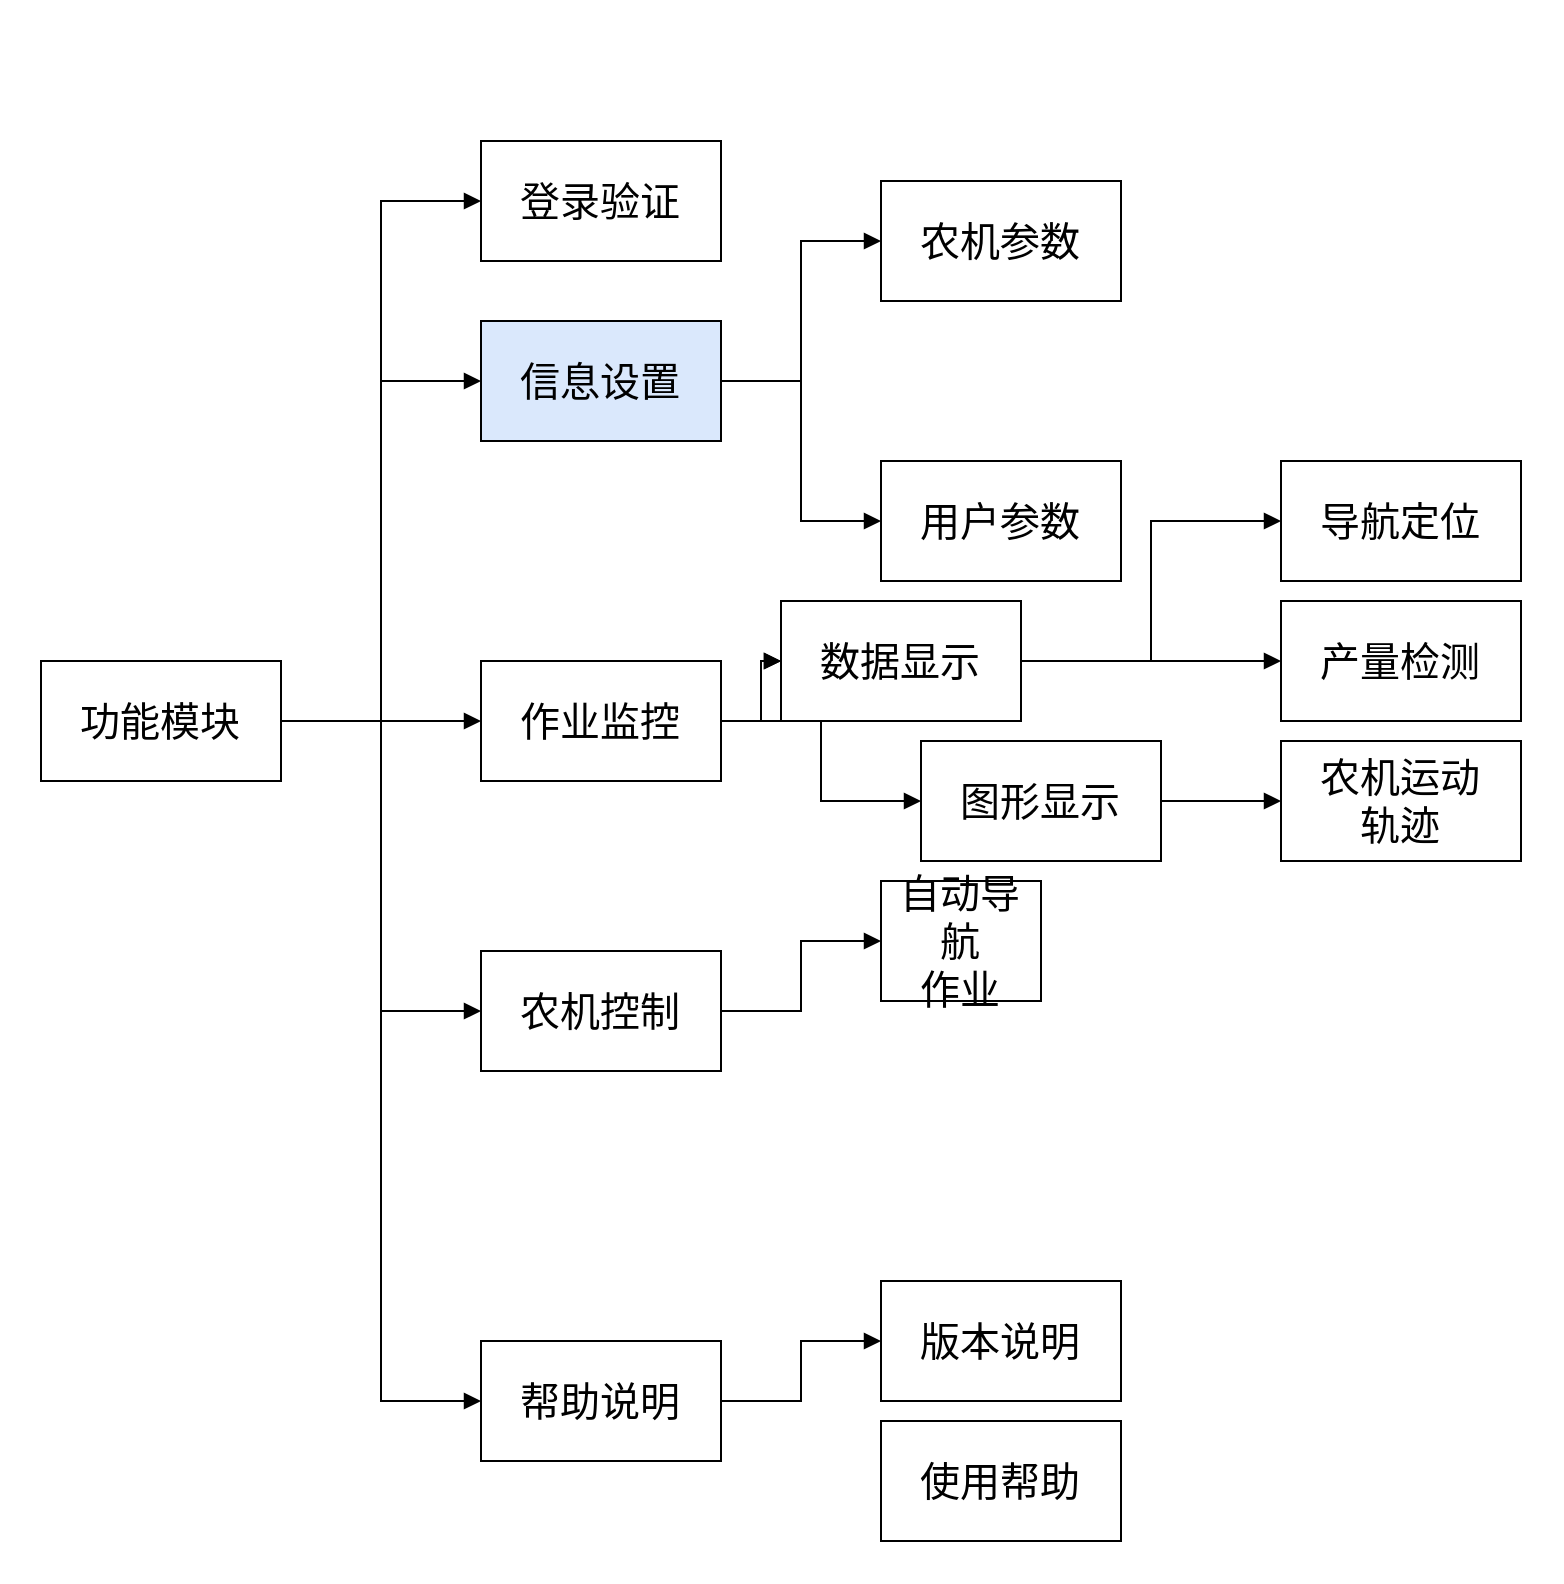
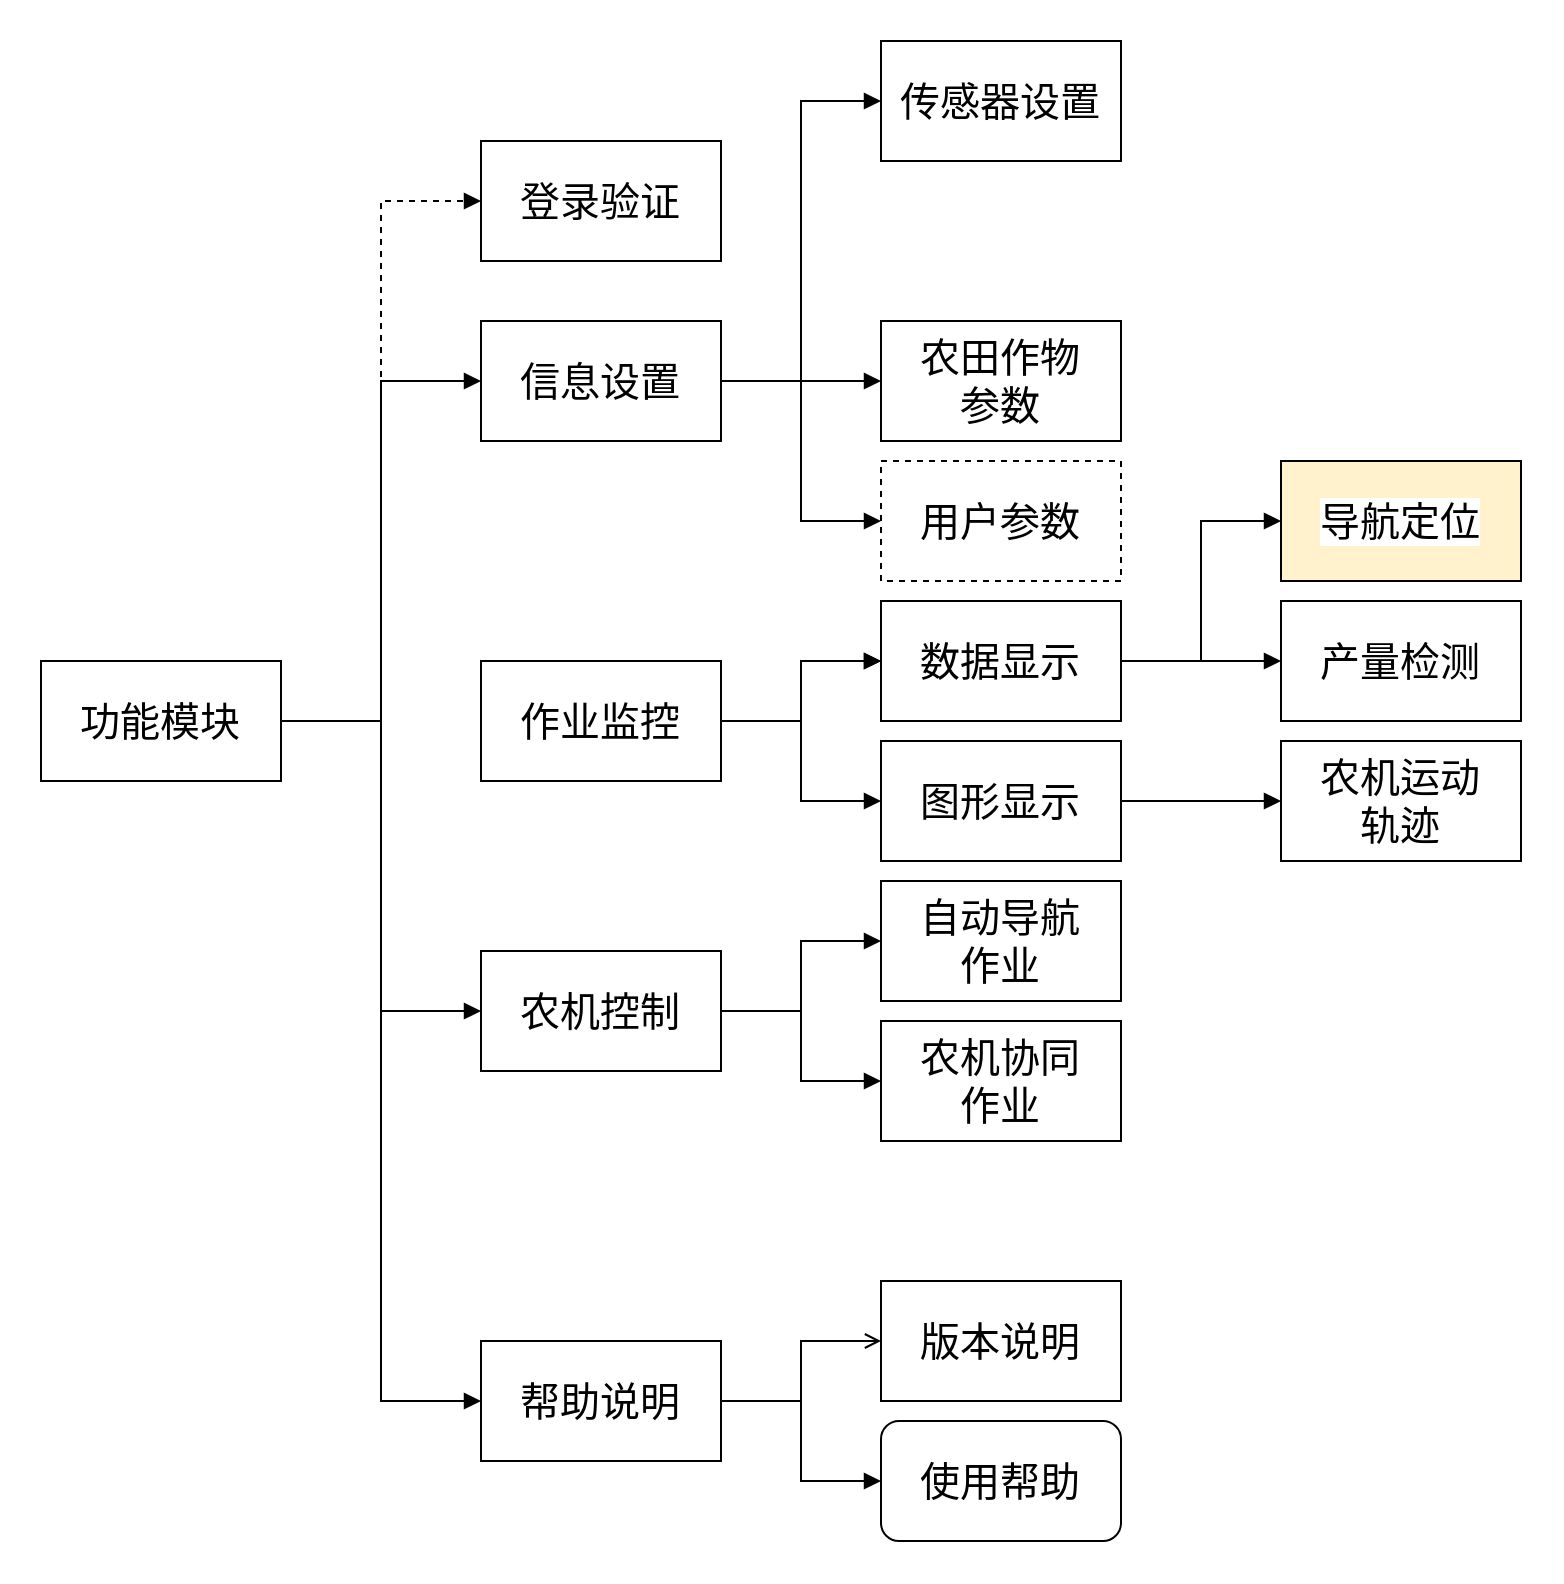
  <mxCell id="0" />
  <mxCell id="1" parent="0" />
- <mxCell id="2" value="" style="edgeStyle=orthogonalEdgeStyle;rounded=0;orthogonalLoop=1;jettySize=auto;html=1;endArrow=block;endFill=1;" edge="1" parent="1" source="7" target="8"><mxGeometry relative="1" as="geometry"><Array as="points"><mxPoint x="190" y="360" /><mxPoint x="190" y="100" /></Array></mxGeometry></mxCell>
- <mxCell id="3" style="edgeStyle=orthogonalEdgeStyle;rounded=0;orthogonalLoop=1;jettySize=auto;html=1;entryX=0;entryY=0.5;entryDx=0;entryDy=0;strokeColor=default;align=center;verticalAlign=middle;fontFamily=Helvetica;fontSize=11;fontColor=default;labelBackgroundColor=default;endArrow=block;endFill=1;" edge="1" parent="1" source="7" target="16"><mxGeometry relative="1" as="geometry" /></mxCell>
+ <mxCell id="2" value="" style="edgeStyle=orthogonalEdgeStyle;rounded=0;orthogonalLoop=1;jettySize=auto;html=1;endArrow=block;endFill=1;dashed=1;" edge="1" parent="1" source="7" target="8"><mxGeometry relative="1" as="geometry"><Array as="points"><mxPoint x="190" y="360" /><mxPoint x="190" y="100" /></Array></mxGeometry></mxCell>
  <mxCell id="4" style="edgeStyle=orthogonalEdgeStyle;rounded=0;orthogonalLoop=1;jettySize=auto;html=1;entryX=0;entryY=0.5;entryDx=0;entryDy=0;strokeColor=default;align=center;verticalAlign=middle;fontFamily=Helvetica;fontSize=11;fontColor=default;labelBackgroundColor=default;endArrow=block;endFill=1;" edge="1" parent="1" source="7" target="11"><mxGeometry relative="1" as="geometry" /></mxCell>
  <mxCell id="5" style="edgeStyle=orthogonalEdgeStyle;rounded=0;orthogonalLoop=1;jettySize=auto;html=1;entryX=0;entryY=0.5;entryDx=0;entryDy=0;strokeColor=default;align=center;verticalAlign=middle;fontFamily=Helvetica;fontSize=11;fontColor=default;labelBackgroundColor=default;endArrow=block;endFill=1;" edge="1" parent="1" source="7" target="26"><mxGeometry relative="1" as="geometry" /></mxCell>
  <mxCell id="6" style="edgeStyle=orthogonalEdgeStyle;rounded=0;orthogonalLoop=1;jettySize=auto;html=1;entryX=0;entryY=0.5;entryDx=0;entryDy=0;strokeColor=default;align=center;verticalAlign=middle;fontFamily=Helvetica;fontSize=11;fontColor=default;labelBackgroundColor=default;endArrow=block;endFill=1;" edge="1" parent="1" source="7" target="36"><mxGeometry relative="1" as="geometry" /></mxCell>
  <mxCell id="7" value="功能模块" style="whiteSpace=wrap;html=1;fontFamily=黑体;fontSize=20;" vertex="1" parent="1"><mxGeometry x="20" y="330" width="120" height="60" as="geometry" /></mxCell>
  <mxCell id="8" value="登录验证" style="whiteSpace=wrap;html=1;fontFamily=黑体;fontSize=20;" vertex="1" parent="1"><mxGeometry x="240" y="70" width="120" height="60" as="geometry" /></mxCell>
  <mxCell id="9" style="edgeStyle=orthogonalEdgeStyle;rounded=0;orthogonalLoop=1;jettySize=auto;html=1;entryX=0;entryY=0.5;entryDx=0;entryDy=0;strokeColor=default;align=center;verticalAlign=middle;fontFamily=Helvetica;fontSize=11;fontColor=default;labelBackgroundColor=default;endArrow=block;endFill=1;" edge="1" parent="1" source="11" target="12"><mxGeometry relative="1" as="geometry" /></mxCell>
+ <mxCell id="10" style="edgeStyle=orthogonalEdgeStyle;rounded=0;orthogonalLoop=1;jettySize=auto;html=1;entryX=0;entryY=0.5;entryDx=0;entryDy=0;strokeColor=default;align=center;verticalAlign=middle;fontFamily=Helvetica;fontSize=11;fontColor=default;labelBackgroundColor=default;endArrow=block;endFill=1;" edge="1" parent="1" source="11" target="33"><mxGeometry relative="1" as="geometry" /></mxCell>
  <mxCell id="11" value="农机控制" style="whiteSpace=wrap;html=1;fontFamily=黑体;fontSize=20;" vertex="1" parent="1"><mxGeometry x="240" y="475" width="120" height="60" as="geometry" /></mxCell>
- <mxCell id="12" value="自动导航&lt;div&gt;作业&lt;/div&gt;" style="whiteSpace=wrap;html=1;fontFamily=黑体;fontSize=20;" vertex="1" parent="1"><mxGeometry x="440" y="440" width="80" height="60" as="geometry" /></mxCell>
+ <mxCell id="12" value="自动导航&lt;div&gt;作业&lt;/div&gt;" style="whiteSpace=wrap;html=1;fontFamily=黑体;fontSize=20;" vertex="1" parent="1"><mxGeometry x="440" y="440" width="120" height="60" as="geometry" /></mxCell>
  <mxCell id="13" value="" style="edgeStyle=orthogonalEdgeStyle;rounded=0;orthogonalLoop=1;jettySize=auto;html=1;strokeColor=default;align=center;verticalAlign=middle;fontFamily=Helvetica;fontSize=11;fontColor=default;labelBackgroundColor=default;endArrow=block;endFill=1;" edge="1" parent="1" source="16" target="19"><mxGeometry relative="1" as="geometry" /></mxCell>
  <mxCell id="14" value="" style="edgeStyle=orthogonalEdgeStyle;rounded=0;orthogonalLoop=1;jettySize=auto;html=1;strokeColor=default;align=center;verticalAlign=middle;fontFamily=Helvetica;fontSize=11;fontColor=default;labelBackgroundColor=default;endArrow=block;endFill=1;" edge="1" parent="1" source="16" target="19"><mxGeometry relative="1" as="geometry" /></mxCell>
  <mxCell id="15" style="edgeStyle=orthogonalEdgeStyle;rounded=0;orthogonalLoop=1;jettySize=auto;html=1;entryX=0;entryY=0.5;entryDx=0;entryDy=0;strokeColor=default;align=center;verticalAlign=middle;fontFamily=Helvetica;fontSize=11;fontColor=default;labelBackgroundColor=default;endArrow=block;endFill=1;" edge="1" parent="1" source="16" target="21"><mxGeometry relative="1" as="geometry" /></mxCell>
  <mxCell id="16" value="作业监控" style="whiteSpace=wrap;html=1;fontFamily=黑体;fontSize=20;" vertex="1" parent="1"><mxGeometry x="240" y="330" width="120" height="60" as="geometry" /></mxCell>
  <mxCell id="17" value="" style="edgeStyle=orthogonalEdgeStyle;rounded=0;orthogonalLoop=1;jettySize=auto;html=1;strokeColor=default;align=center;verticalAlign=middle;fontFamily=Helvetica;fontSize=11;fontColor=default;labelBackgroundColor=default;endArrow=block;endFill=1;" edge="1" parent="1" source="19" target="28"><mxGeometry relative="1" as="geometry" /></mxCell>
  <mxCell id="18" style="edgeStyle=orthogonalEdgeStyle;rounded=0;orthogonalLoop=1;jettySize=auto;html=1;entryX=0;entryY=0.5;entryDx=0;entryDy=0;strokeColor=default;align=center;verticalAlign=middle;fontFamily=Helvetica;fontSize=11;fontColor=default;labelBackgroundColor=default;endArrow=block;endFill=1;" edge="1" parent="1" source="19" target="30"><mxGeometry relative="1" as="geometry" /></mxCell>
- <mxCell id="19" value="数据显示" style="whiteSpace=wrap;html=1;fontFamily=黑体;fontSize=20;" vertex="1" parent="1"><mxGeometry x="390" y="300" width="120" height="60" as="geometry" /></mxCell>
+ <mxCell id="19" value="数据显示" style="whiteSpace=wrap;html=1;fontFamily=黑体;fontSize=20;" vertex="1" parent="1"><mxGeometry x="440" y="300" width="120" height="60" as="geometry" /></mxCell>
  <mxCell id="20" value="" style="edgeStyle=orthogonalEdgeStyle;rounded=0;orthogonalLoop=1;jettySize=auto;html=1;strokeColor=default;align=center;verticalAlign=middle;fontFamily=Helvetica;fontSize=11;fontColor=default;labelBackgroundColor=default;endArrow=block;endFill=1;" edge="1" parent="1" source="21" target="29"><mxGeometry relative="1" as="geometry" /></mxCell>
- <mxCell id="21" value="图形显示" style="whiteSpace=wrap;html=1;fontFamily=黑体;fontSize=20;" vertex="1" parent="1"><mxGeometry x="460" y="370" width="120" height="60" as="geometry" /></mxCell>
- <mxCell id="22" style="edgeStyle=orthogonalEdgeStyle;rounded=0;orthogonalLoop=1;jettySize=auto;html=1;entryX=0;entryY=0.5;entryDx=0;entryDy=0;strokeColor=default;align=center;verticalAlign=middle;fontFamily=Helvetica;fontSize=11;fontColor=default;labelBackgroundColor=default;endArrow=block;endFill=1;" edge="1" parent="1" source="26" target="27"><mxGeometry relative="1" as="geometry" /></mxCell>
+ <mxCell id="21" value="图形显示" style="whiteSpace=wrap;html=1;fontFamily=黑体;fontSize=20;" vertex="1" parent="1"><mxGeometry x="440" y="370" width="120" height="60" as="geometry" /></mxCell>
+ <mxCell id="23" style="edgeStyle=orthogonalEdgeStyle;rounded=0;orthogonalLoop=1;jettySize=auto;html=1;entryX=0;entryY=0.5;entryDx=0;entryDy=0;strokeColor=default;align=center;verticalAlign=middle;fontFamily=Helvetica;fontSize=11;fontColor=default;labelBackgroundColor=default;endArrow=block;endFill=1;" edge="1" parent="1" source="26" target="31"><mxGeometry relative="1" as="geometry" /></mxCell>
  <mxCell id="24" style="edgeStyle=orthogonalEdgeStyle;rounded=0;orthogonalLoop=1;jettySize=auto;html=1;entryX=0;entryY=0.5;entryDx=0;entryDy=0;strokeColor=default;align=center;verticalAlign=middle;fontFamily=Helvetica;fontSize=11;fontColor=default;labelBackgroundColor=default;endArrow=block;endFill=1;" edge="1" parent="1" source="26" target="32"><mxGeometry relative="1" as="geometry" /></mxCell>
- <mxCell id="26" value="信息设置" style="whiteSpace=wrap;html=1;fontFamily=黑体;fontSize=20;fillColor=#dae8fc;" vertex="1" parent="1"><mxGeometry x="240" y="160" width="120" height="60" as="geometry" /></mxCell>
- <mxCell id="27" value="农机参数" style="whiteSpace=wrap;html=1;fontFamily=黑体;fontSize=20;" vertex="1" parent="1"><mxGeometry x="440" y="90" width="120" height="60" as="geometry" /></mxCell>
+ <mxCell id="25" style="edgeStyle=orthogonalEdgeStyle;rounded=0;orthogonalLoop=1;jettySize=auto;html=1;entryX=0;entryY=0.5;entryDx=0;entryDy=0;strokeColor=default;align=center;verticalAlign=middle;fontFamily=Helvetica;fontSize=11;fontColor=default;labelBackgroundColor=default;endArrow=block;endFill=1;" edge="1" parent="1" source="26" target="37"><mxGeometry relative="1" as="geometry" /></mxCell>
+ <mxCell id="26" value="信息设置" style="whiteSpace=wrap;html=1;fontFamily=黑体;fontSize=20;" vertex="1" parent="1"><mxGeometry x="240" y="160" width="120" height="60" as="geometry" /></mxCell>
  <mxCell id="28" value="产量检测" style="whiteSpace=wrap;html=1;fontFamily=黑体;fontSize=20;" vertex="1" parent="1"><mxGeometry x="640" y="300" width="120" height="60" as="geometry" /></mxCell>
  <mxCell id="29" value="农机运动&lt;br&gt;轨迹" style="whiteSpace=wrap;html=1;fontFamily=黑体;fontSize=20;" vertex="1" parent="1"><mxGeometry x="640" y="370" width="120" height="60" as="geometry" /></mxCell>
- <mxCell id="30" value="导航定位" style="whiteSpace=wrap;html=1;fontFamily=黑体;fontSize=20;fontColor=default;labelBackgroundColor=default;" vertex="1" parent="1"><mxGeometry x="640" y="230" width="120" height="60" as="geometry" /></mxCell>
- <mxCell id="32" value="用户参数" style="whiteSpace=wrap;html=1;fontFamily=黑体;fontSize=20;" vertex="1" parent="1"><mxGeometry x="440" y="230" width="120" height="60" as="geometry" /></mxCell>
- <mxCell id="34" style="edgeStyle=orthogonalEdgeStyle;rounded=0;orthogonalLoop=1;jettySize=auto;html=1;entryX=0;entryY=0.5;entryDx=0;entryDy=0;strokeColor=default;align=center;verticalAlign=middle;fontFamily=Helvetica;fontSize=11;fontColor=default;labelBackgroundColor=default;endArrow=block;endFill=1;" edge="1" parent="1" source="36" target="38"><mxGeometry relative="1" as="geometry" /></mxCell>
+ <mxCell id="30" value="导航定位" style="whiteSpace=wrap;html=1;fontFamily=黑体;fontSize=20;fontColor=default;labelBackgroundColor=default;fillColor=#fff2cc;" vertex="1" parent="1"><mxGeometry x="640" y="230" width="120" height="60" as="geometry" /></mxCell>
+ <mxCell id="31" value="农田作物&lt;div&gt;参数&lt;/div&gt;" style="whiteSpace=wrap;html=1;fontFamily=黑体;fontSize=20;" vertex="1" parent="1"><mxGeometry x="440" y="160" width="120" height="60" as="geometry" /></mxCell>
+ <mxCell id="32" value="用户参数" style="whiteSpace=wrap;html=1;fontFamily=黑体;fontSize=20;dashed=1;" vertex="1" parent="1"><mxGeometry x="440" y="230" width="120" height="60" as="geometry" /></mxCell>
+ <mxCell id="33" value="农机协同&lt;div&gt;作业&lt;/div&gt;" style="whiteSpace=wrap;html=1;fontFamily=黑体;fontSize=20;" vertex="1" parent="1"><mxGeometry x="440" y="510" width="120" height="60" as="geometry" /></mxCell>
+ <mxCell id="34" style="edgeStyle=orthogonalEdgeStyle;rounded=0;orthogonalLoop=1;jettySize=auto;html=1;entryX=0;entryY=0.5;entryDx=0;entryDy=0;strokeColor=default;align=center;verticalAlign=middle;fontFamily=Helvetica;fontSize=11;fontColor=default;labelBackgroundColor=default;endArrow=open;endFill=1;" edge="1" parent="1" source="36" target="38"><mxGeometry relative="1" as="geometry" /></mxCell>
+ <mxCell id="35" style="edgeStyle=orthogonalEdgeStyle;rounded=0;orthogonalLoop=1;jettySize=auto;html=1;entryX=0;entryY=0.5;entryDx=0;entryDy=0;strokeColor=default;align=center;verticalAlign=middle;fontFamily=Helvetica;fontSize=11;fontColor=default;labelBackgroundColor=default;endArrow=block;endFill=1;" edge="1" parent="1" source="36" target="39"><mxGeometry relative="1" as="geometry" /></mxCell>
  <mxCell id="36" value="帮助说明" style="whiteSpace=wrap;html=1;fontFamily=黑体;fontSize=20;" vertex="1" parent="1"><mxGeometry x="240" y="670" width="120" height="60" as="geometry" /></mxCell>
+ <mxCell id="37" value="传感器设置" style="whiteSpace=wrap;html=1;fontFamily=黑体;fontSize=20;" vertex="1" parent="1"><mxGeometry x="440" y="20" width="120" height="60" as="geometry" /></mxCell>
  <mxCell id="38" value="版本说明" style="whiteSpace=wrap;html=1;fontFamily=黑体;fontSize=20;" vertex="1" parent="1"><mxGeometry x="440" y="640" width="120" height="60" as="geometry" /></mxCell>
- <mxCell id="39" value="使用帮助" style="whiteSpace=wrap;html=1;fontFamily=黑体;fontSize=20;" vertex="1" parent="1"><mxGeometry x="440" y="710" width="120" height="60" as="geometry" /></mxCell>
+ <mxCell id="39" value="使用帮助" style="whiteSpace=wrap;html=1;fontFamily=黑体;fontSize=20;rounded=1;" vertex="1" parent="1"><mxGeometry x="440" y="710" width="120" height="60" as="geometry" /></mxCell>
